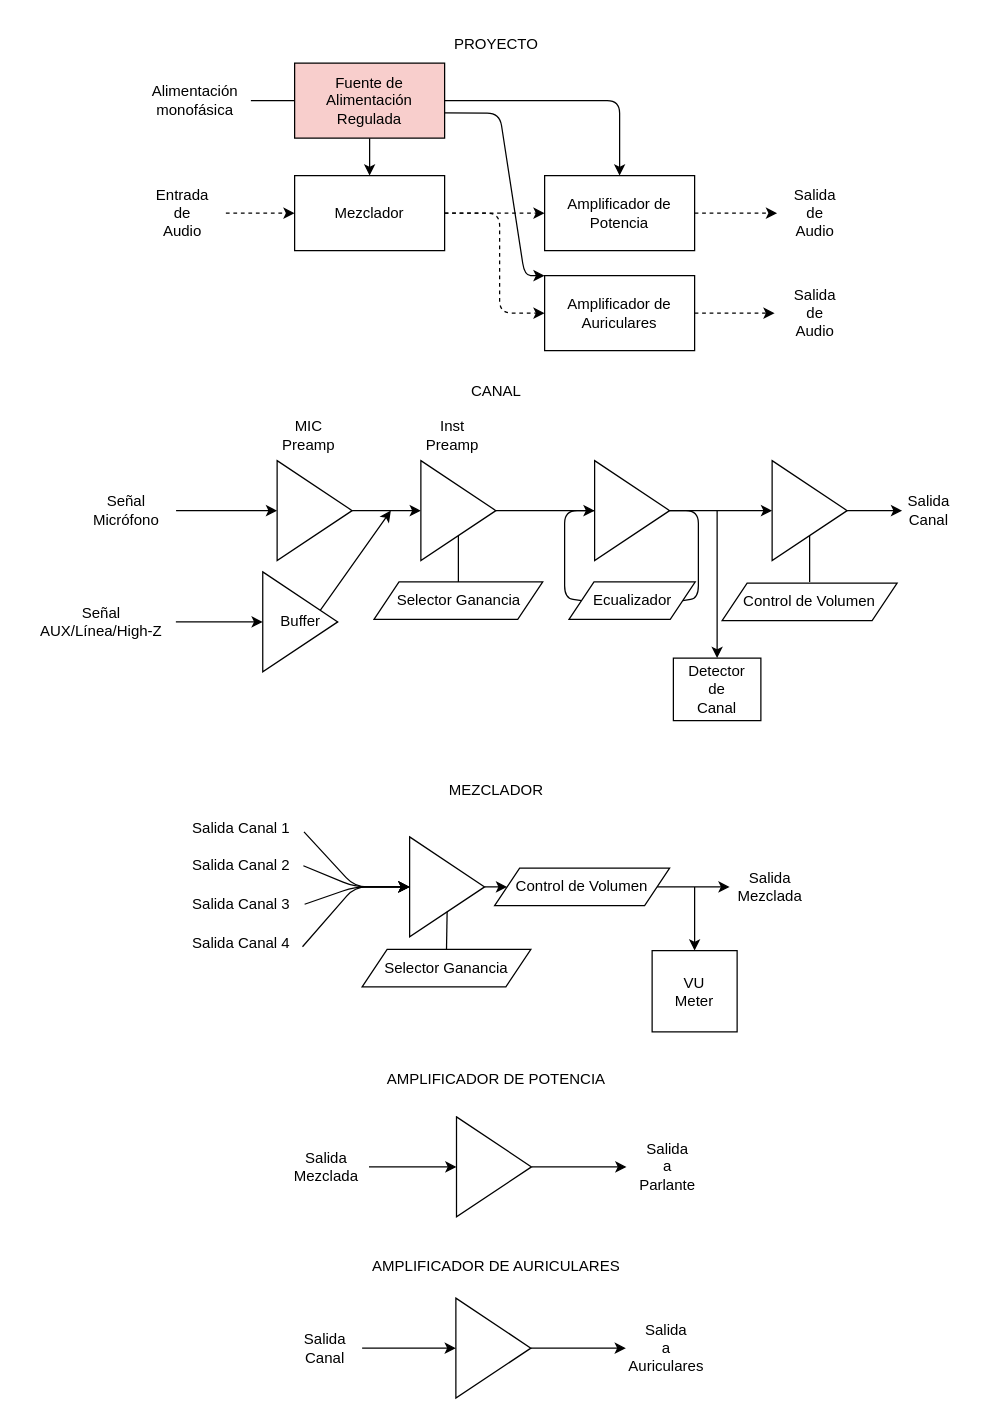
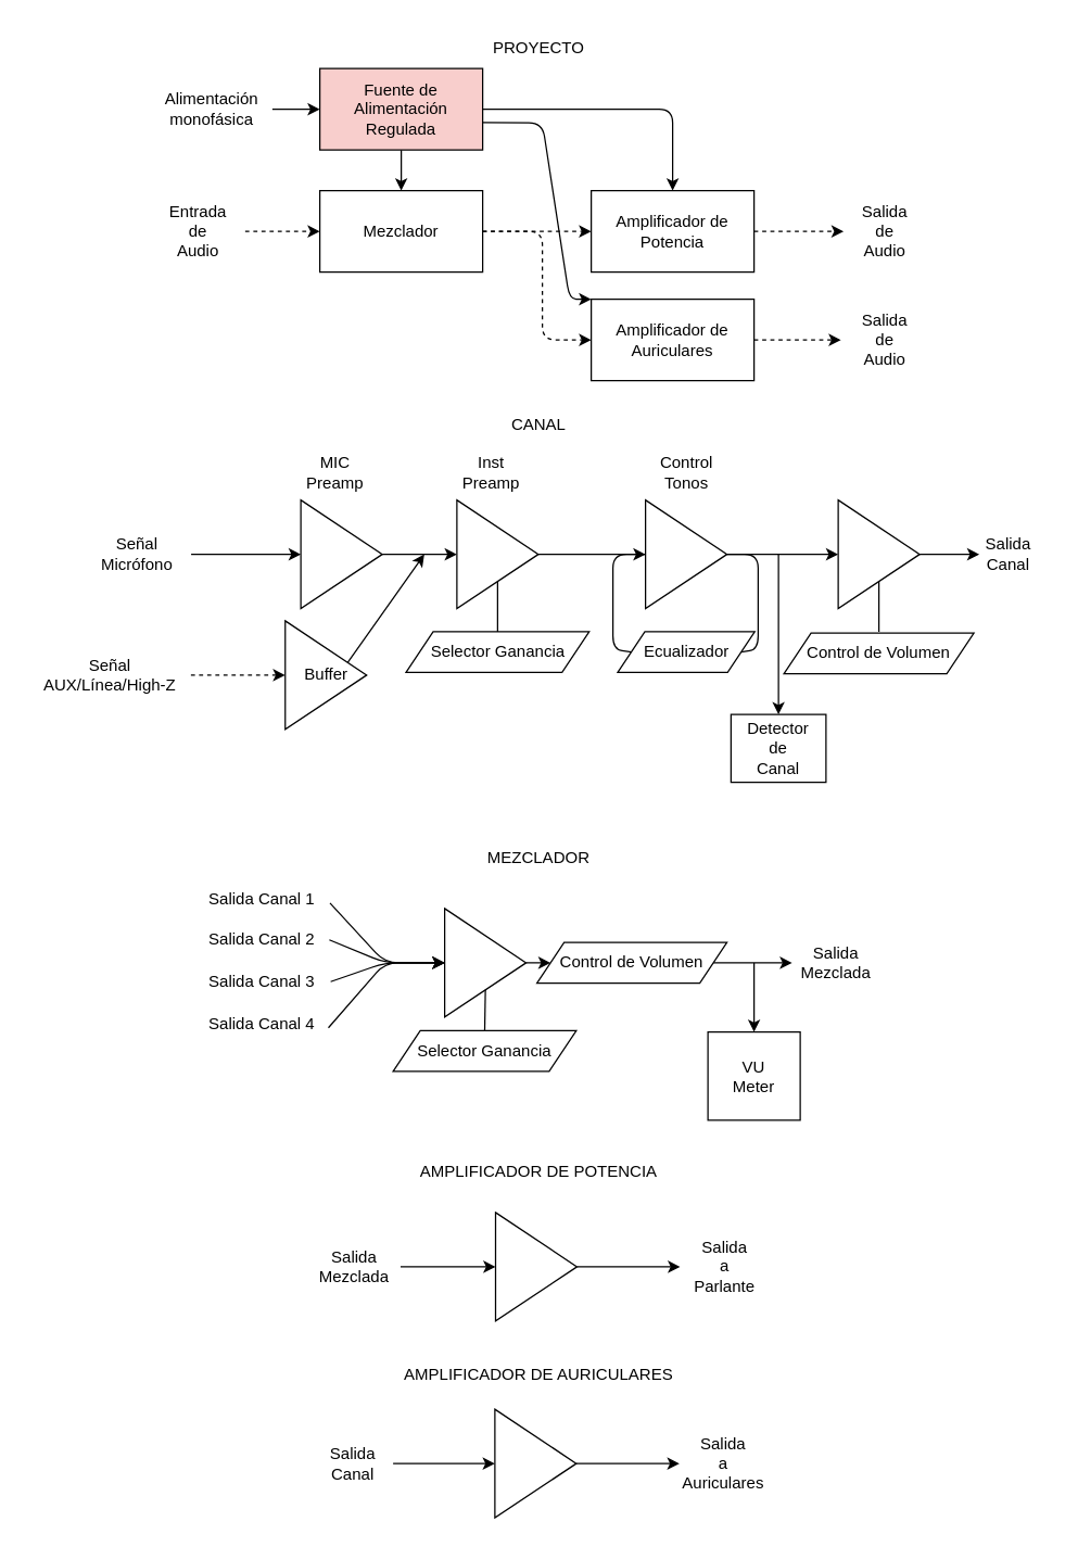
  <mxCell id="0" />
  <mxCell id="1" parent="0" />
  <mxCell id="2" style="edgeStyle=none;html=1;entryX=0;entryY=0.5;entryDx=0;entryDy=0;endArrow=classic;endFill=1;exitX=1;exitY=0.5;exitDx=0;exitDy=0;" parent="1" source="3" target="8" edge="1"><mxGeometry relative="1" as="geometry"><mxPoint x="269" y="408" as="sourcePoint" /></mxGeometry></mxCell>
  <mxCell id="3" value="" style="triangle;whiteSpace=wrap;html=1;" parent="1" vertex="1"><mxGeometry x="221" y="368" width="60" height="80" as="geometry" /></mxCell>
  <mxCell id="4" value="" style="endArrow=classic;html=1;entryX=0;entryY=0.5;entryDx=0;entryDy=0;exitX=1.002;exitY=0.5;exitDx=0;exitDy=0;exitPerimeter=0;" parent="1" source="12" target="3" edge="1"><mxGeometry width="50" height="50" relative="1" as="geometry"><mxPoint x="201" y="408" as="sourcePoint" /><mxPoint x="161" y="388" as="targetPoint" /></mxGeometry></mxCell>
  <mxCell id="5" value="MIC&lt;br&gt;Preamp" style="text;html=1;align=center;verticalAlign=middle;resizable=0;points=[];autosize=1;strokeColor=none;fillColor=none;" parent="1" vertex="1"><mxGeometry x="211" y="328" width="70" height="40" as="geometry" /></mxCell>
  <mxCell id="6" value="" style="edgeStyle=none;html=1;endArrow=none;endFill=0;entryX=0.5;entryY=0;entryDx=0;entryDy=0;" parent="1" source="8" target="23" edge="1"><mxGeometry relative="1" as="geometry"><mxPoint x="366" y="465" as="targetPoint" /></mxGeometry></mxCell>
  <mxCell id="7" style="edgeStyle=none;html=1;entryX=0;entryY=0.5;entryDx=0;entryDy=0;endArrow=classic;endFill=1;" parent="1" source="8" target="14" edge="1"><mxGeometry relative="1" as="geometry" /></mxCell>
  <mxCell id="8" value="" style="triangle;whiteSpace=wrap;html=1;" parent="1" vertex="1"><mxGeometry x="336" y="368" width="60" height="80" as="geometry" /></mxCell>
  <mxCell id="9" value="Inst&lt;br&gt;Preamp" style="text;html=1;align=center;verticalAlign=middle;resizable=0;points=[];autosize=1;strokeColor=none;fillColor=none;" parent="1" vertex="1"><mxGeometry x="326" y="328" width="70" height="40" as="geometry" /></mxCell>
- <mxCell id="10" style="edgeStyle=none;html=1;entryX=0;entryY=0.5;entryDx=0;entryDy=0;" parent="1" source="11" target="77" edge="1"><mxGeometry relative="1" as="geometry" /></mxCell>
+ <mxCell id="10" style="edgeStyle=none;html=1;entryX=0;entryY=0.5;entryDx=0;entryDy=0;dashed=1;" parent="1" source="11" target="77" edge="1"><mxGeometry relative="1" as="geometry" /></mxCell>
  <mxCell id="11" value="Señal&lt;br&gt;AUX/Línea/High-Z" style="text;html=1;align=center;verticalAlign=middle;resizable=0;points=[];autosize=1;strokeColor=none;fillColor=none;" parent="1" vertex="1"><mxGeometry x="20" y="477" width="120" height="40" as="geometry" /></mxCell>
  <mxCell id="12" value="Señal&lt;br&gt;Micrófono" style="text;html=1;align=center;verticalAlign=middle;resizable=0;points=[];autosize=1;strokeColor=none;fillColor=none;" parent="1" vertex="1"><mxGeometry x="60" y="388" width="80" height="40" as="geometry" /></mxCell>
  <mxCell id="13" style="edgeStyle=none;html=1;entryX=0;entryY=0.5;entryDx=0;entryDy=0;endArrow=classic;endFill=1;" parent="1" source="14" target="20" edge="1"><mxGeometry relative="1" as="geometry" /></mxCell>
  <mxCell id="14" value="" style="triangle;whiteSpace=wrap;html=1;" parent="1" vertex="1"><mxGeometry x="475" y="368" width="60" height="80" as="geometry" /></mxCell>
  <mxCell id="15" style="edgeStyle=none;html=1;endArrow=none;endFill=0;entryX=0;entryY=0.5;entryDx=0;entryDy=0;exitX=0;exitY=0.5;exitDx=0;exitDy=0;" parent="1" source="24" target="14" edge="1"><mxGeometry relative="1" as="geometry"><mxPoint x="441" y="480" as="targetPoint" /><mxPoint x="465" y="480" as="sourcePoint" /><Array as="points"><mxPoint x="451" y="478" /><mxPoint x="451" y="408" /></Array></mxGeometry></mxCell>
  <mxCell id="16" style="edgeStyle=none;html=1;endArrow=none;endFill=0;exitX=1;exitY=0.5;exitDx=0;exitDy=0;entryX=1;entryY=0.5;entryDx=0;entryDy=0;" parent="1" source="24" target="14" edge="1"><mxGeometry relative="1" as="geometry"><mxPoint x="541" y="408" as="targetPoint" /><mxPoint x="545" y="480" as="sourcePoint" /><Array as="points"><mxPoint x="558" y="478" /><mxPoint x="558" y="408" /></Array></mxGeometry></mxCell>
+ <mxCell id="17" value="Control&lt;br&gt;Tonos" style="text;html=1;align=center;verticalAlign=middle;resizable=0;points=[];autosize=1;strokeColor=none;fillColor=none;" parent="1" vertex="1"><mxGeometry x="475" y="328" width="60" height="40" as="geometry" /></mxCell>
  <mxCell id="18" value="" style="edgeStyle=none;html=1;endArrow=none;endFill=0;" parent="1" source="20" edge="1"><mxGeometry relative="1" as="geometry"><mxPoint x="647" y="465" as="targetPoint" /></mxGeometry></mxCell>
  <mxCell id="19" style="edgeStyle=none;html=1;endArrow=classic;endFill=1;" parent="1" source="20" edge="1"><mxGeometry relative="1" as="geometry"><mxPoint x="721" y="408" as="targetPoint" /></mxGeometry></mxCell>
  <mxCell id="20" value="" style="triangle;whiteSpace=wrap;html=1;" parent="1" vertex="1"><mxGeometry x="617" y="368" width="60" height="80" as="geometry" /></mxCell>
  <mxCell id="21" value="Detector&lt;br&gt;de&lt;br&gt;Canal" style="whiteSpace=wrap;html=1;" parent="1" vertex="1"><mxGeometry x="538" y="526" width="70" height="50" as="geometry" /></mxCell>
  <mxCell id="22" value="" style="endArrow=classic;html=1;" parent="1" target="21" edge="1"><mxGeometry width="50" height="50" relative="1" as="geometry"><mxPoint x="573" y="408" as="sourcePoint" /><mxPoint x="573" y="508" as="targetPoint" /></mxGeometry></mxCell>
  <mxCell id="23" value="Selector Ganancia" style="shape=parallelogram;perimeter=parallelogramPerimeter;whiteSpace=wrap;html=1;fixedSize=1;" parent="1" vertex="1"><mxGeometry x="298.5" y="465" width="135" height="30" as="geometry" /></mxCell>
  <mxCell id="24" value="Ecualizador" style="shape=parallelogram;perimeter=parallelogramPerimeter;whiteSpace=wrap;html=1;fixedSize=1;" parent="1" vertex="1"><mxGeometry x="454.5" y="465" width="101" height="30" as="geometry" /></mxCell>
  <mxCell id="25" value="Control de Volumen" style="shape=parallelogram;perimeter=parallelogramPerimeter;whiteSpace=wrap;html=1;fixedSize=1;" parent="1" vertex="1"><mxGeometry x="577" y="466" width="140" height="30" as="geometry" /></mxCell>
  <mxCell id="26" value="Salida&lt;br&gt;Canal" style="text;html=1;align=center;verticalAlign=middle;resizable=0;points=[];autosize=1;strokeColor=none;fillColor=none;" parent="1" vertex="1"><mxGeometry x="712" y="388" width="60" height="40" as="geometry" /></mxCell>
  <mxCell id="27" value="CANAL" style="text;html=1;align=center;verticalAlign=middle;resizable=0;points=[];autosize=1;strokeColor=none;fillColor=none;" parent="1" vertex="1"><mxGeometry x="366" y="298" width="60" height="30" as="geometry" /></mxCell>
  <mxCell id="28" value="MEZCLADOR" style="text;html=1;align=center;verticalAlign=middle;resizable=0;points=[];autosize=1;strokeColor=none;fillColor=none;" parent="1" vertex="1"><mxGeometry x="346" y="617" width="100" height="30" as="geometry" /></mxCell>
  <mxCell id="29" value="" style="triangle;whiteSpace=wrap;html=1;" parent="1" vertex="1"><mxGeometry x="327" y="669" width="60" height="80" as="geometry" /></mxCell>
  <mxCell id="30" style="edgeStyle=none;html=1;entryX=0;entryY=0.5;entryDx=0;entryDy=0;endArrow=classic;endFill=1;exitX=1.005;exitY=0.598;exitDx=0;exitDy=0;exitPerimeter=0;" parent="1" source="31" target="29" edge="1"><mxGeometry relative="1" as="geometry"><Array as="points"><mxPoint x="283" y="709" /></Array></mxGeometry></mxCell>
  <mxCell id="31" value="Salida Canal 1" style="text;html=1;align=center;verticalAlign=middle;resizable=0;points=[];autosize=1;strokeColor=none;fillColor=none;" parent="1" vertex="1"><mxGeometry x="142" y="647" width="100" height="30" as="geometry" /></mxCell>
  <mxCell id="32" style="edgeStyle=none;html=1;entryX=0;entryY=0.5;entryDx=0;entryDy=0;endArrow=classic;endFill=1;exitX=1;exitY=0.503;exitDx=0;exitDy=0;exitPerimeter=0;" parent="1" source="33" target="29" edge="1"><mxGeometry relative="1" as="geometry"><Array as="points"><mxPoint x="283" y="709" /></Array></mxGeometry></mxCell>
  <mxCell id="33" value="Salida Canal 2" style="text;html=1;align=center;verticalAlign=middle;resizable=0;points=[];autosize=1;strokeColor=none;fillColor=none;" parent="1" vertex="1"><mxGeometry x="142" y="677" width="100" height="30" as="geometry" /></mxCell>
  <mxCell id="34" style="edgeStyle=none;html=1;entryX=0;entryY=0.5;entryDx=0;entryDy=0;endArrow=classic;endFill=1;exitX=1.01;exitY=0.496;exitDx=0;exitDy=0;exitPerimeter=0;" parent="1" source="35" target="29" edge="1"><mxGeometry relative="1" as="geometry"><Array as="points"><mxPoint x="283" y="709" /></Array></mxGeometry></mxCell>
  <mxCell id="35" value="Salida Canal 3" style="text;html=1;align=center;verticalAlign=middle;resizable=0;points=[];autosize=1;strokeColor=none;fillColor=none;" parent="1" vertex="1"><mxGeometry x="142" y="708" width="100" height="30" as="geometry" /></mxCell>
  <mxCell id="36" style="edgeStyle=none;html=1;entryX=0;entryY=0.5;entryDx=0;entryDy=0;endArrow=classic;endFill=1;exitX=0.993;exitY=0.597;exitDx=0;exitDy=0;exitPerimeter=0;" parent="1" source="37" target="29" edge="1"><mxGeometry relative="1" as="geometry"><Array as="points"><mxPoint x="283" y="709" /></Array></mxGeometry></mxCell>
  <mxCell id="37" value="Salida Canal 4" style="text;html=1;align=center;verticalAlign=middle;resizable=0;points=[];autosize=1;strokeColor=none;fillColor=none;" parent="1" vertex="1"><mxGeometry x="142" y="739" width="100" height="30" as="geometry" /></mxCell>
  <mxCell id="38" value="Selector Ganancia" style="shape=parallelogram;perimeter=parallelogramPerimeter;whiteSpace=wrap;html=1;fixedSize=1;" parent="1" vertex="1"><mxGeometry x="289" y="759" width="135" height="30" as="geometry" /></mxCell>
  <mxCell id="39" style="edgeStyle=none;html=1;endArrow=classic;endFill=1;" parent="1" source="40" edge="1"><mxGeometry relative="1" as="geometry"><mxPoint x="583" y="709" as="targetPoint" /></mxGeometry></mxCell>
  <mxCell id="40" value="Control de Volumen" style="shape=parallelogram;perimeter=parallelogramPerimeter;whiteSpace=wrap;html=1;fixedSize=1;" parent="1" vertex="1"><mxGeometry x="395" y="694" width="140" height="30" as="geometry" /></mxCell>
  <mxCell id="41" value="" style="endArrow=none;html=1;entryX=0.5;entryY=1;entryDx=0;entryDy=0;exitX=0.5;exitY=0;exitDx=0;exitDy=0;" parent="1" source="38" target="29" edge="1"><mxGeometry width="50" height="50" relative="1" as="geometry"><mxPoint x="343" y="679" as="sourcePoint" /><mxPoint x="393" y="629" as="targetPoint" /></mxGeometry></mxCell>
  <mxCell id="42" value="" style="endArrow=classic;html=1;entryX=0;entryY=0.5;entryDx=0;entryDy=0;exitX=1;exitY=0.5;exitDx=0;exitDy=0;" parent="1" source="29" target="40" edge="1"><mxGeometry width="50" height="50" relative="1" as="geometry"><mxPoint x="333" y="669" as="sourcePoint" /><mxPoint x="383" y="619" as="targetPoint" /></mxGeometry></mxCell>
  <mxCell id="43" value="Salida&lt;br&gt;Mezclada" style="text;html=1;align=center;verticalAlign=middle;resizable=0;points=[];autosize=1;strokeColor=none;fillColor=none;" parent="1" vertex="1"><mxGeometry x="580" y="689" width="70" height="40" as="geometry" /></mxCell>
  <mxCell id="44" value="AMPLIFICADOR DE POTENCIA" style="text;html=1;align=center;verticalAlign=middle;resizable=0;points=[];autosize=1;strokeColor=none;fillColor=none;" parent="1" vertex="1"><mxGeometry x="296" y="848" width="200" height="30" as="geometry" /></mxCell>
  <mxCell id="45" style="edgeStyle=none;html=1;endArrow=classic;endFill=1;" parent="1" source="46" edge="1"><mxGeometry relative="1" as="geometry"><mxPoint x="500.5" y="933" as="targetPoint" /></mxGeometry></mxCell>
  <mxCell id="46" value="" style="triangle;whiteSpace=wrap;html=1;" parent="1" vertex="1"><mxGeometry x="364.5" y="893" width="60" height="80" as="geometry" /></mxCell>
  <mxCell id="47" style="edgeStyle=none;html=1;entryX=0;entryY=0.5;entryDx=0;entryDy=0;endArrow=classic;endFill=1;" parent="1" source="48" target="46" edge="1"><mxGeometry relative="1" as="geometry" /></mxCell>
  <mxCell id="48" value="Salida&lt;br&gt;Mezclada" style="text;html=1;align=center;verticalAlign=middle;resizable=0;points=[];autosize=1;strokeColor=none;fillColor=none;" parent="1" vertex="1"><mxGeometry x="224.5" y="913" width="70" height="40" as="geometry" /></mxCell>
  <mxCell id="49" value="Salida&lt;br&gt;a&lt;br&gt;Parlante" style="text;html=1;align=center;verticalAlign=middle;resizable=0;points=[];autosize=1;strokeColor=none;fillColor=none;" parent="1" vertex="1"><mxGeometry x="497.5" y="903" width="70" height="60" as="geometry" /></mxCell>
  <mxCell id="50" value="VU&lt;br&gt;Meter" style="whiteSpace=wrap;html=1;" parent="1" vertex="1"><mxGeometry x="521" y="760" width="68" height="65" as="geometry" /></mxCell>
  <mxCell id="51" value="" style="endArrow=classic;html=1;" parent="1" target="50" edge="1"><mxGeometry width="50" height="50" relative="1" as="geometry"><mxPoint x="555" y="709" as="sourcePoint" /><mxPoint x="565" y="749" as="targetPoint" /></mxGeometry></mxCell>
  <mxCell id="52" value="AMPLIFICADOR DE AURICULARES" style="text;html=1;align=center;verticalAlign=middle;resizable=0;points=[];autosize=1;strokeColor=none;fillColor=none;" parent="1" vertex="1"><mxGeometry x="286" y="998" width="220" height="30" as="geometry" /></mxCell>
  <mxCell id="53" style="edgeStyle=none;html=1;endArrow=classic;endFill=1;" parent="1" source="54" edge="1"><mxGeometry relative="1" as="geometry"><mxPoint x="500" y="1078" as="targetPoint" /></mxGeometry></mxCell>
  <mxCell id="54" value="" style="triangle;whiteSpace=wrap;html=1;" parent="1" vertex="1"><mxGeometry x="364" y="1038" width="60" height="80" as="geometry" /></mxCell>
  <mxCell id="55" style="edgeStyle=none;html=1;entryX=0;entryY=0.5;entryDx=0;entryDy=0;endArrow=classic;endFill=1;" parent="1" source="56" target="54" edge="1"><mxGeometry relative="1" as="geometry" /></mxCell>
  <mxCell id="56" value="Salida&lt;br&gt;Canal" style="text;html=1;align=center;verticalAlign=middle;resizable=0;points=[];autosize=1;strokeColor=none;fillColor=none;" parent="1" vertex="1"><mxGeometry x="229" y="1058" width="60" height="40" as="geometry" /></mxCell>
  <mxCell id="57" value="Salida&lt;br&gt;a&lt;br&gt;Auriculares" style="text;html=1;align=center;verticalAlign=middle;resizable=0;points=[];autosize=1;strokeColor=none;fillColor=none;" parent="1" vertex="1"><mxGeometry x="492" y="1048" width="80" height="60" as="geometry" /></mxCell>
  <mxCell id="58" value="PROYECTO" style="text;html=1;align=center;verticalAlign=middle;resizable=0;points=[];autosize=1;strokeColor=none;fillColor=none;" parent="1" vertex="1"><mxGeometry x="351" y="20" width="90" height="30" as="geometry" /></mxCell>
  <mxCell id="59" value="" style="edgeStyle=none;html=1;endArrow=classic;endFill=1;dashed=1;" parent="1" source="60" target="63" edge="1"><mxGeometry relative="1" as="geometry" /></mxCell>
  <mxCell id="60" value="Entrada&lt;br&gt;de&lt;br&gt;Audio" style="text;html=1;align=center;verticalAlign=middle;resizable=0;points=[];autosize=1;strokeColor=none;fillColor=none;" parent="1" vertex="1"><mxGeometry x="110" y="140" width="70" height="60" as="geometry" /></mxCell>
  <mxCell id="61" value="" style="edgeStyle=none;html=1;endArrow=classic;endFill=1;dashed=1;" parent="1" source="63" target="65" edge="1"><mxGeometry relative="1" as="geometry" /></mxCell>
  <mxCell id="62" style="edgeStyle=none;html=1;entryX=0;entryY=0.5;entryDx=0;entryDy=0;endArrow=classic;endFill=1;exitX=1;exitY=0.5;exitDx=0;exitDy=0;dashed=1;" parent="1" source="63" target="68" edge="1"><mxGeometry relative="1" as="geometry"><Array as="points"><mxPoint x="399" y="170" /><mxPoint x="399" y="250" /></Array></mxGeometry></mxCell>
  <mxCell id="63" value="Mezclador" style="whiteSpace=wrap;html=1;" parent="1" vertex="1"><mxGeometry x="235" y="140" width="120" height="60" as="geometry" /></mxCell>
  <mxCell id="64" style="edgeStyle=none;html=1;endArrow=classic;endFill=1;dashed=1;" parent="1" source="65" target="66" edge="1"><mxGeometry relative="1" as="geometry" /></mxCell>
  <mxCell id="65" value="Amplificador de Potencia" style="whiteSpace=wrap;html=1;" parent="1" vertex="1"><mxGeometry x="435" y="140" width="120" height="60" as="geometry" /></mxCell>
  <mxCell id="66" value="Salida&lt;br&gt;de&lt;br&gt;Audio" style="text;html=1;align=center;verticalAlign=middle;resizable=0;points=[];autosize=1;strokeColor=none;fillColor=none;" parent="1" vertex="1"><mxGeometry x="621" y="140" width="60" height="60" as="geometry" /></mxCell>
  <mxCell id="67" style="edgeStyle=none;html=1;endArrow=classic;endFill=1;dashed=1;" parent="1" source="68" edge="1"><mxGeometry relative="1" as="geometry"><mxPoint x="619" y="250" as="targetPoint" /></mxGeometry></mxCell>
  <mxCell id="68" value="Amplificador de Auriculares" style="whiteSpace=wrap;html=1;" parent="1" vertex="1"><mxGeometry x="435" y="220" width="120" height="60" as="geometry" /></mxCell>
  <mxCell id="69" value="Salida&lt;br&gt;de&lt;br&gt;Audio" style="text;html=1;align=center;verticalAlign=middle;resizable=0;points=[];autosize=1;strokeColor=none;fillColor=none;" parent="1" vertex="1"><mxGeometry x="621" y="220" width="60" height="60" as="geometry" /></mxCell>
  <mxCell id="70" style="edgeStyle=none;html=1;endArrow=classic;endFill=1;" parent="1" source="73" target="63" edge="1"><mxGeometry relative="1" as="geometry" /></mxCell>
  <mxCell id="71" style="edgeStyle=none;html=1;endArrow=classic;endFill=1;entryX=0.5;entryY=0;entryDx=0;entryDy=0;exitX=1;exitY=0.5;exitDx=0;exitDy=0;" parent="1" source="73" target="65" edge="1"><mxGeometry relative="1" as="geometry"><mxPoint x="489" y="80" as="targetPoint" /><Array as="points"><mxPoint x="495" y="80" /></Array></mxGeometry></mxCell>
  <mxCell id="72" style="edgeStyle=none;html=1;entryX=0;entryY=0;entryDx=0;entryDy=0;endArrow=classic;endFill=1;exitX=0.997;exitY=0.662;exitDx=0;exitDy=0;exitPerimeter=0;" parent="1" source="73" target="68" edge="1"><mxGeometry relative="1" as="geometry"><mxPoint x="369" y="90" as="sourcePoint" /><Array as="points"><mxPoint x="399" y="90" /><mxPoint x="419" y="220" /></Array></mxGeometry></mxCell>
  <mxCell id="73" value="Fuente de&lt;br&gt;Alimentación&lt;br&gt;Regulada" style="whiteSpace=wrap;html=1;fillColor=#f8cecc;" parent="1" vertex="1"><mxGeometry x="235" y="50" width="120" height="60" as="geometry" /></mxCell>
- <mxCell id="74" style="edgeStyle=none;html=1;entryX=0;entryY=0.5;entryDx=0;entryDy=0;endArrow=none;endFill=1;" parent="1" source="75" target="73" edge="1"><mxGeometry relative="1" as="geometry" /></mxCell>
+ <mxCell id="74" style="edgeStyle=none;html=1;entryX=0;entryY=0.5;entryDx=0;entryDy=0;endArrow=classic;endFill=1;" parent="1" source="75" target="73" edge="1"><mxGeometry relative="1" as="geometry" /></mxCell>
  <mxCell id="75" value="Alimentación&lt;br&gt;monofásica" style="text;html=1;align=center;verticalAlign=middle;resizable=0;points=[];autosize=1;strokeColor=none;fillColor=none;" parent="1" vertex="1"><mxGeometry x="110" y="60" width="90" height="40" as="geometry" /></mxCell>
  <mxCell id="76" style="edgeStyle=none;html=1;exitX=1;exitY=0.5;exitDx=0;exitDy=0;" parent="1" source="77" edge="1"><mxGeometry relative="1" as="geometry"><mxPoint x="312" y="408" as="targetPoint" /><Array as="points"><mxPoint x="249" y="497" /></Array></mxGeometry></mxCell>
  <mxCell id="77" value="Buffer" style="triangle;whiteSpace=wrap;html=1;" parent="1" vertex="1"><mxGeometry x="209.5" y="457" width="60" height="80" as="geometry" /></mxCell>
